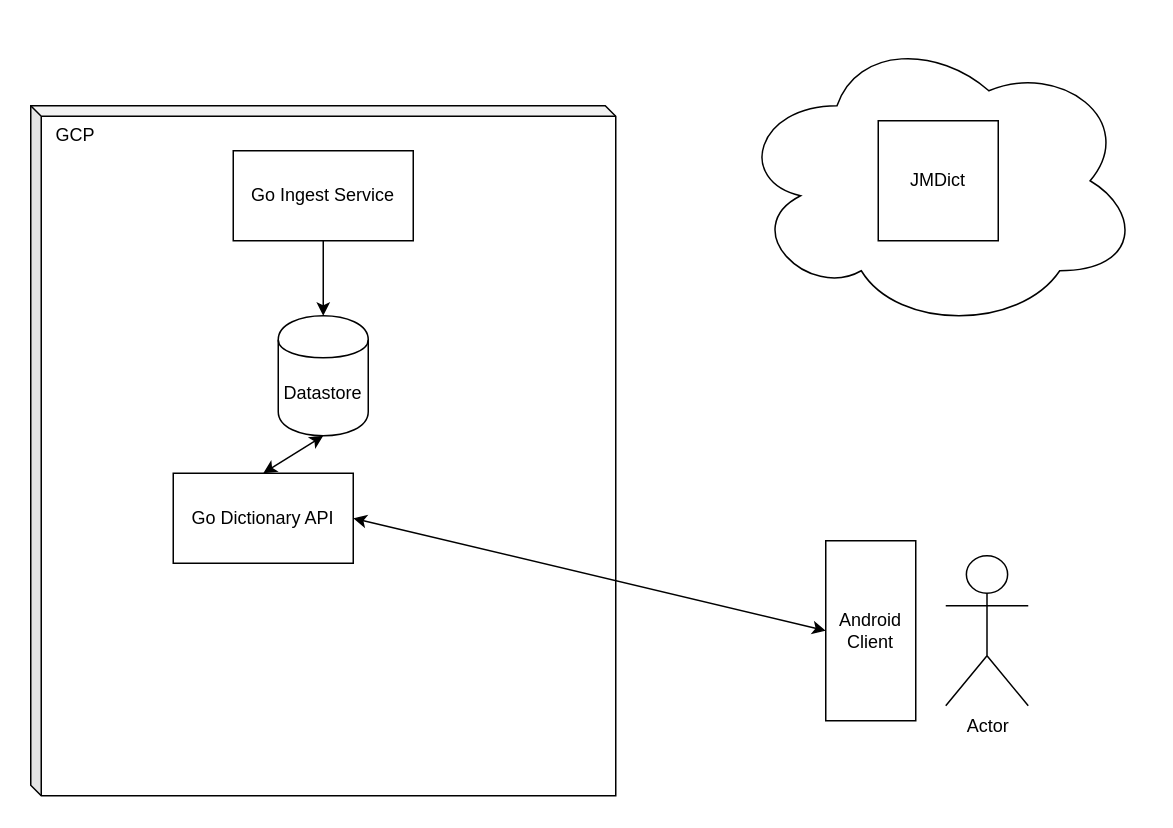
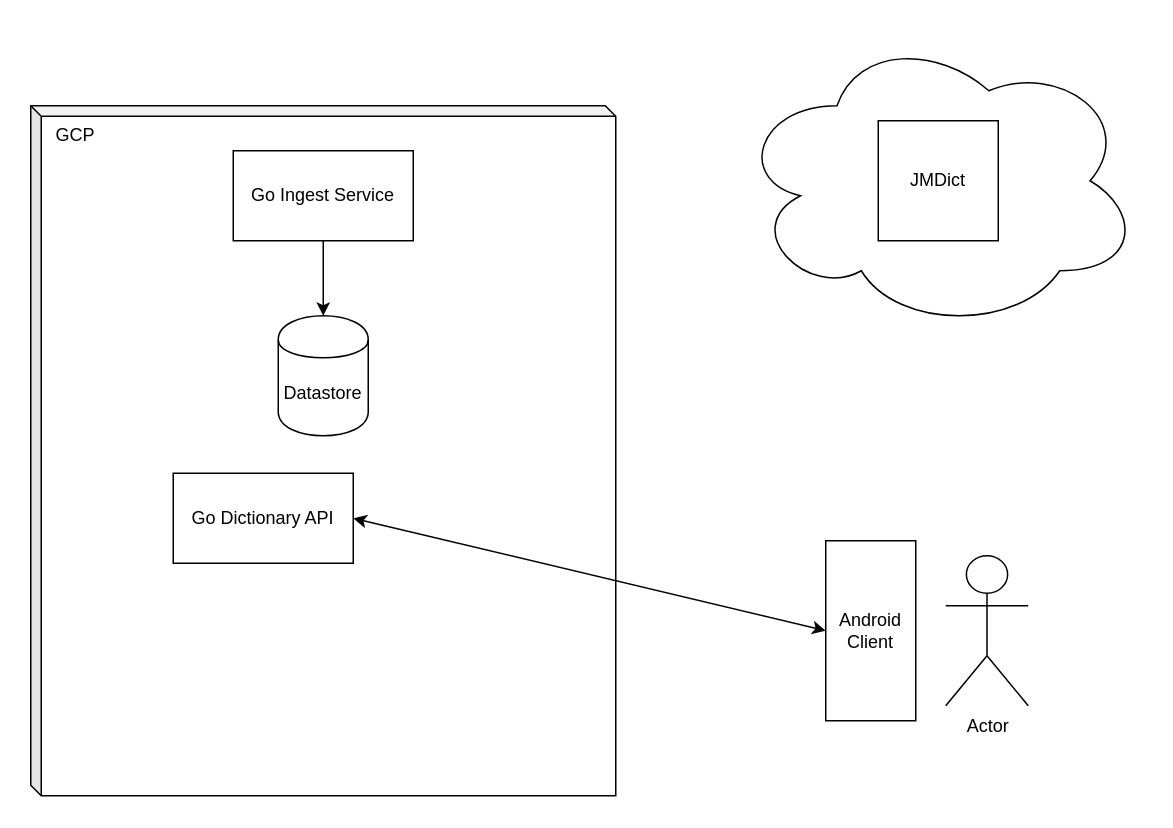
  <mxCell id="0" />
  <mxCell id="1" parent="0" />
  <mxCell id="2" value="Web" style="ellipse;shape=cloud;whiteSpace=wrap;html=1;" vertex="1" parent="1"><mxGeometry x="490" y="20" width="270" height="200" as="geometry" /></mxCell>
  <mxCell id="3" value="" style="shape=cube;whiteSpace=wrap;html=1;boundedLbl=1;backgroundOutline=1;darkOpacity=0.05;darkOpacity2=0.1;size=7;" vertex="1" parent="1"><mxGeometry x="20" y="70" width="390" height="460" as="geometry" /></mxCell>
  <mxCell id="4" value="Datastore" style="shape=cylinder;whiteSpace=wrap;html=1;boundedLbl=1;backgroundOutline=1;" vertex="1" parent="1"><mxGeometry x="185" y="210" width="60" height="80" as="geometry" /></mxCell>
  <mxCell id="5" value="GCP" style="text;html=1;strokeColor=none;fillColor=none;align=center;verticalAlign=middle;whiteSpace=wrap;rounded=0;" vertex="1" parent="1"><mxGeometry x="30" y="80" width="40" height="20" as="geometry" /></mxCell>
  <mxCell id="6" value="Go Ingest Service" style="rounded=0;whiteSpace=wrap;html=1;" vertex="1" parent="1"><mxGeometry x="155" y="100" width="120" height="60" as="geometry" /></mxCell>
  <mxCell id="7" value="JMDict" style="whiteSpace=wrap;html=1;aspect=fixed;" vertex="1" parent="1"><mxGeometry x="585" y="80" width="80" height="80" as="geometry" /></mxCell>
  <mxCell id="8" value="" style="endArrow=classic;html=1;exitX=0.5;exitY=1;exitDx=0;exitDy=0;entryX=0.5;entryY=0;entryDx=0;entryDy=0;" edge="1" parent="1" source="6" target="4"><mxGeometry width="50" height="50" relative="1" as="geometry"><mxPoint x="60" y="230" as="sourcePoint" /><mxPoint x="110" y="180" as="targetPoint" /></mxGeometry></mxCell>
  <mxCell id="9" value="Go Dictionary API" style="rounded=0;whiteSpace=wrap;html=1;" vertex="1" parent="1"><mxGeometry x="115" y="315" width="120" height="60" as="geometry" /></mxCell>
  <mxCell id="10" value="Actor" style="shape=umlActor;verticalLabelPosition=bottom;labelBackgroundColor=#ffffff;verticalAlign=top;html=1;outlineConnect=0;" vertex="1" parent="1"><mxGeometry x="630" y="370" width="55" height="100" as="geometry" /></mxCell>
  <mxCell id="11" value="Android Client" style="rounded=0;whiteSpace=wrap;html=1;" vertex="1" parent="1"><mxGeometry x="550" y="360" width="60" height="120" as="geometry" /></mxCell>
- <mxCell id="12" value="" style="endArrow=classic;startArrow=classic;html=1;exitX=0.5;exitY=0;exitDx=0;exitDy=0;entryX=0.5;entryY=1;entryDx=0;entryDy=0;" edge="1" parent="1" source="9" target="4"><mxGeometry width="50" height="50" relative="1" as="geometry"><mxPoint x="200" y="350" as="sourcePoint" /><mxPoint x="250" y="300" as="targetPoint" /></mxGeometry></mxCell>
  <mxCell id="13" value="" style="endArrow=classic;startArrow=classic;html=1;entryX=0;entryY=0.5;entryDx=0;entryDy=0;exitX=1;exitY=0.5;exitDx=0;exitDy=0;" edge="1" parent="1" source="9" target="11"><mxGeometry width="50" height="50" relative="1" as="geometry"><mxPoint x="450" y="450" as="sourcePoint" /><mxPoint x="500" y="400" as="targetPoint" /></mxGeometry></mxCell>
